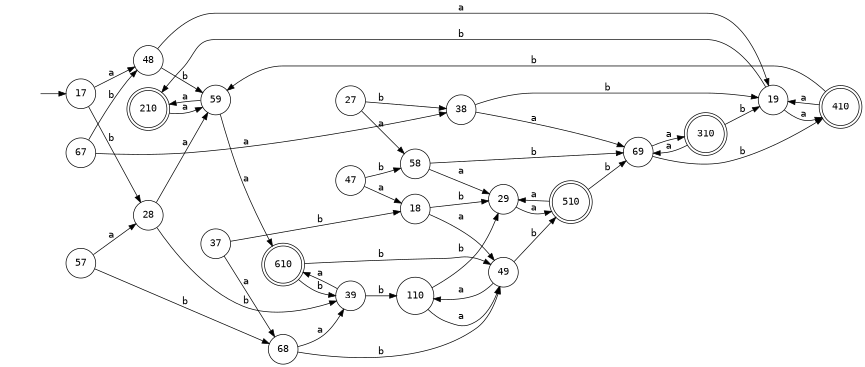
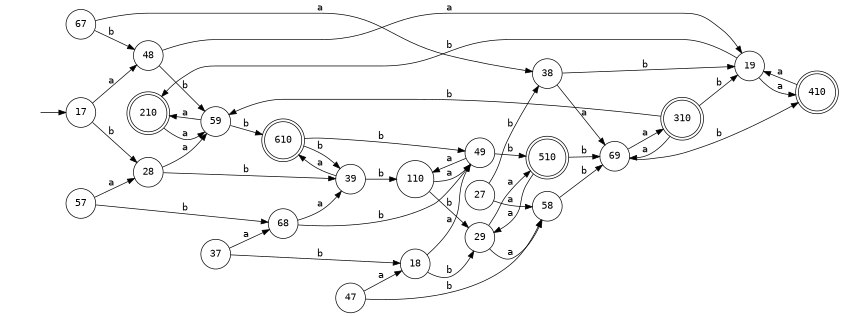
  digraph {
    fontname="DejaVu Sans Mono"
    rankdir=LR
    node [fontname="DejaVu Sans Mono" shape=circle]
    edge [fontname="DejaVu Sans Mono"]
    210 [shape=doublecircle]
    59
    610 [shape=doublecircle]
    39
    110
    310 [shape=doublecircle]
    19
    69
    410 [shape=doublecircle]
    510 [shape=doublecircle]
    29
    49
    "" [shape=none]
    17
    48
    28
    18
    27
    58
    38
    37
    68
    47
    57
    67
    210 -> 59 [label=a]
    59 -> 210 [label=a]
-   59 -> 610 [label=a]
+   59 -> 610 [label=b]
    610 -> 39 [label=b]
    610 -> 49 [label=b]
    39 -> 610 [label=a]
    39 -> 110 [label=b]
    110 -> 29 [label=b]
    110 -> 49 [label=a]
    310 -> 19 [label=b]
    310 -> 69 [label=a]
    19 -> 210 [label=b]
    19 -> 410 [label=a]
    69 -> 310 [label=a]
    69 -> 410 [label=b]
-   410 -> 59 [label=b]
+   310 -> 59 [label=b]
    410 -> 19 [label=a]
    510 -> 69 [label=b]
    510 -> 29 [label=a]
    29 -> 510 [label=a]
    49 -> 110 [label=a]
    49 -> 510 [label=b]
    "" -> 17
    17 -> 48 [label=a]
    17 -> 28 [label=b]
    48 -> 59 [label=b]
    48 -> 19 [label=a]
    28 -> 59 [label=a]
    28 -> 39 [label=b]
    18 -> 29 [label=b]
    18 -> 49 [label=a]
    27 -> 58 [label=a]
    27 -> 38 [label=b]
    58 -> 69 [label=b]
-   58 -> 29 [label=a]
+   29 -> 58 [label=a]
    38 -> 19 [label=b]
    38 -> 69 [label=a]
    37 -> 18 [label=b]
    37 -> 68 [label=a]
    68 -> 39 [label=a]
    68 -> 49 [label=b]
    47 -> 18 [label=a]
    47 -> 58 [label=b]
    57 -> 28 [label=a]
    57 -> 68 [label=b]
    67 -> 48 [label=b]
    67 -> 38 [label=a]
  }
